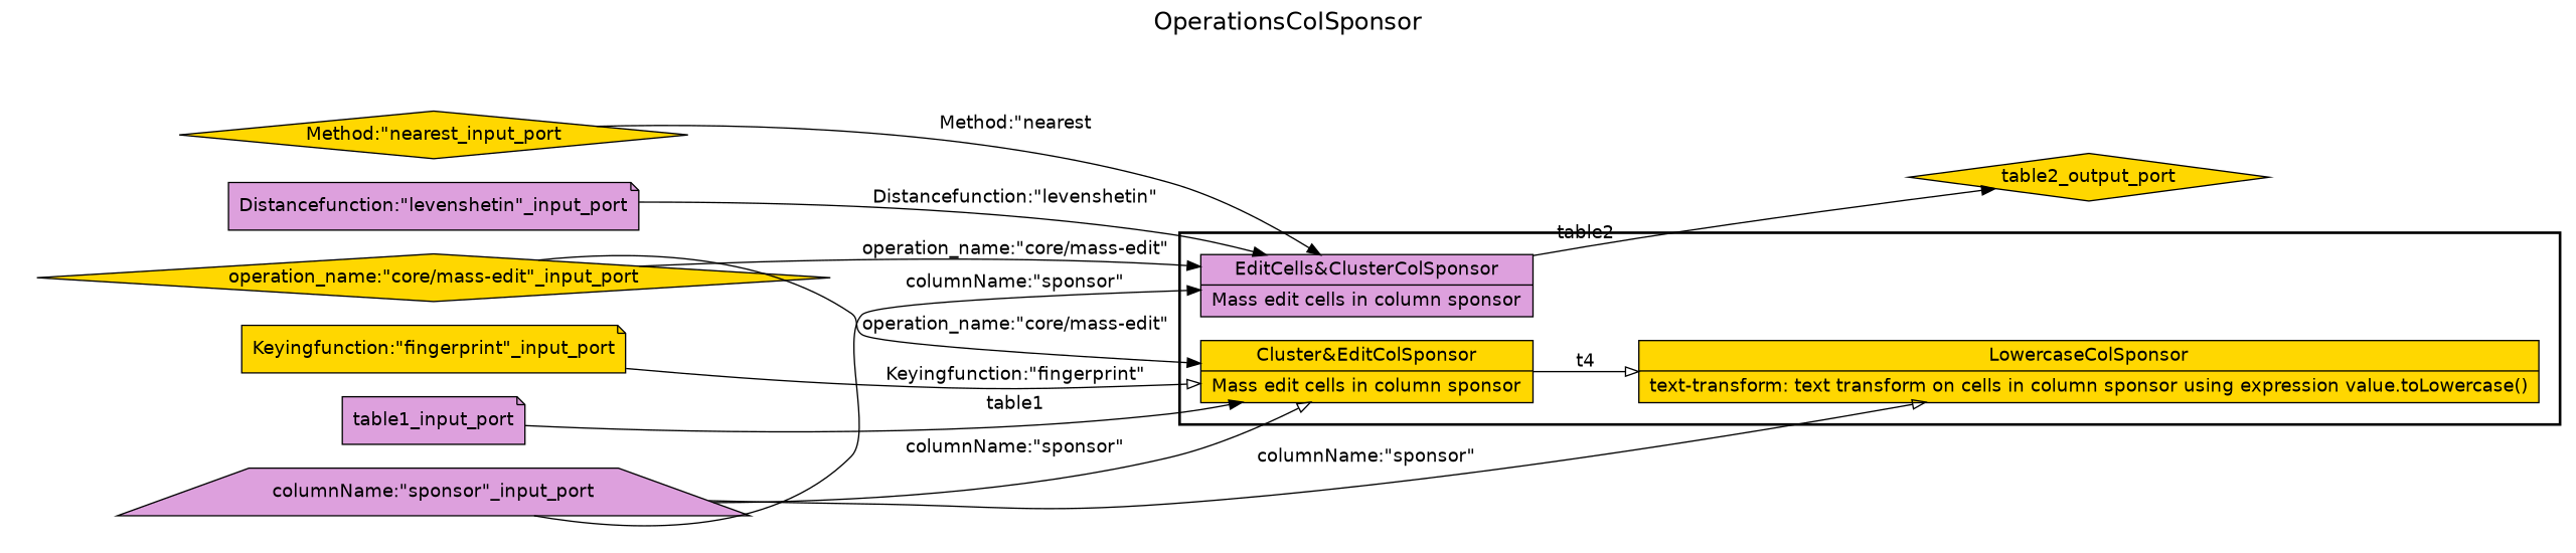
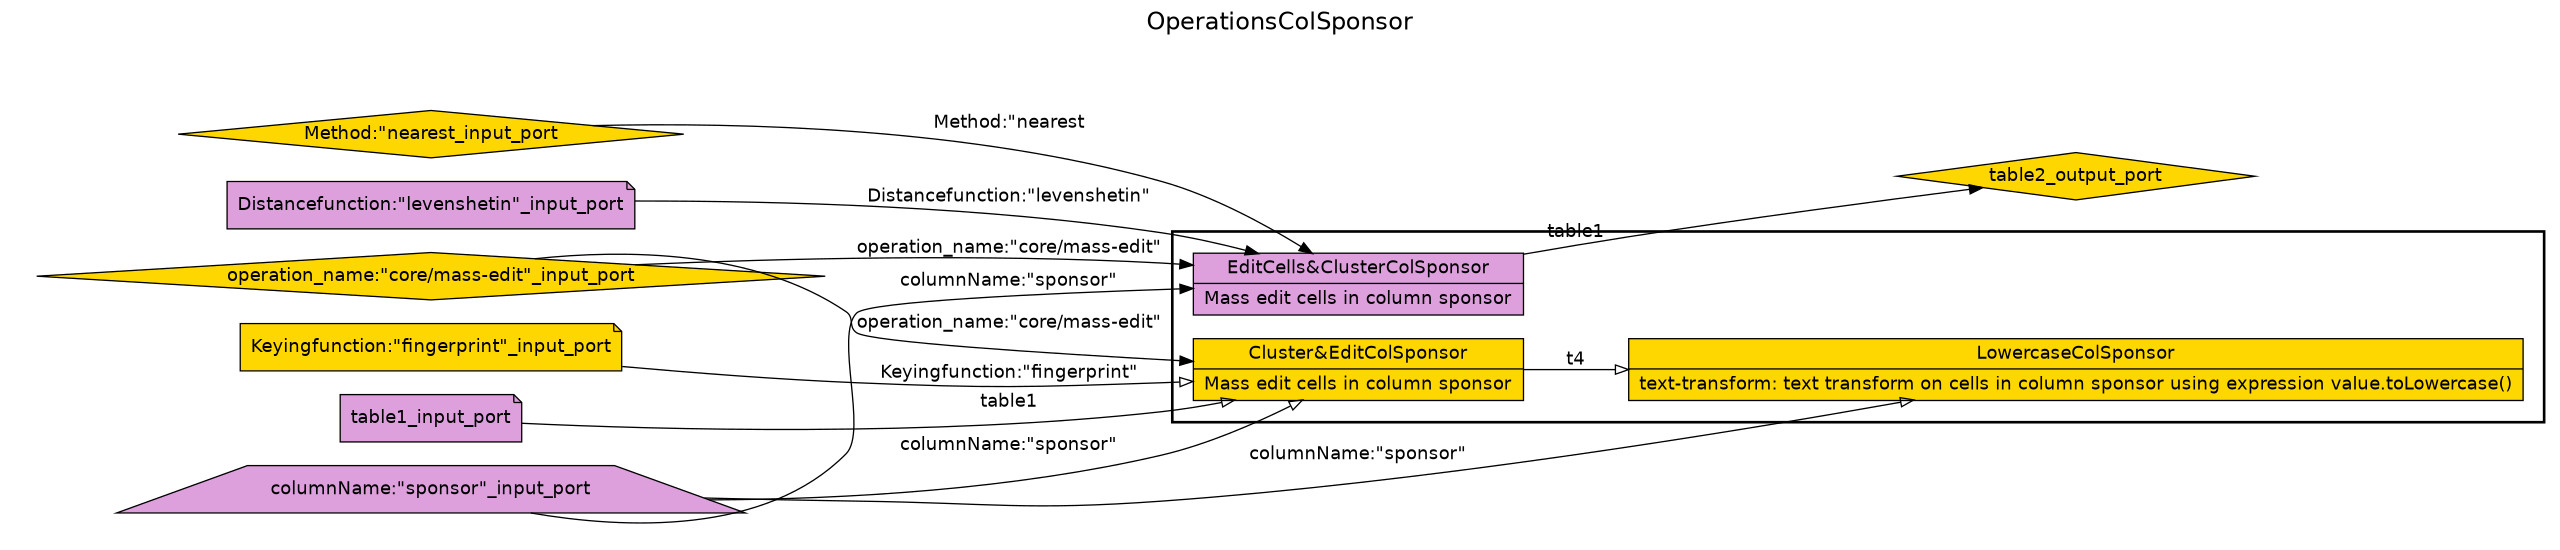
  digraph {
    fontname=Helvetica
    fontsize=18
    label=OperationsColSponsor
    labelloc=t
    rankdir=LR
    node [fillcolor=gold fontname=Helvetica peripheries=1 shape=record style=filled]
    edge [arrowhead=normal fontname=Helvetica]
    n1 [label="{{<f0> Cluster&EditColSponsor |<f1> Mass edit cells in column sponsor}}" rankdir=LR]
    n2 [label="{{<f0> LowercaseColSponsor |<f1> text-transform\: text transform on cells in column sponsor using expression value.toLowercase()}}" rankdir=LR]
    n3 [fillcolor=plum label="{{<f0> EditCells&ClusterColSponsor |<f1> Mass edit cells in column sponsor}}" rankdir=LR]
    table1_input_port [fillcolor=plum shape=note width=0.2]
    "operation_name:\"core/mass-edit\"_input_port" [shape=diamond width=0.2]
    "Method:\"nearest_input_port" [shape=diamond width=0.2]
    "Distancefunction:\"levenshetin\"_input_port" [fillcolor=plum shape=note width=0.2]
    "columnName:\"sponsor\"_input_port" [fillcolor=plum shape=trapezium width=0.2]
    "Keyingfunction:\"fingerprint\"_input_port" [shape=note width=0.2]
    table2_output_port [shape=diamond width=0.2]
    subgraph cluster_1 {
      color=black
      label=""
      penwidth=2
      subgraph cluster_2 {
        color=black
        label=""
        penwidth=0
        n1
        n2
        n3
      }
    }
    subgraph cluster_3 {
      label=""
      penwidth=0
      subgraph cluster_4 {
        label=""
        penwidth=0
        table2_output_port
      }
    }
    subgraph cluster_5 {
      label=""
      penwidth=0
      subgraph cluster_6 {
        label=""
        penwidth=0
        table1_input_port
        "operation_name:\"core/mass-edit\"_input_port"
        "Method:\"nearest_input_port"
        "Distancefunction:\"levenshetin\"_input_port"
        "columnName:\"sponsor\"_input_port"
        "Keyingfunction:\"fingerprint\"_input_port"
      }
    }
    n1 -> n2 [arrowhead=onormal label=t4]
-   n3 -> table2_output_port [label=table2]
-   table1_input_port -> n1 [label=table1]
+   n3 -> table2_output_port [label=table1]
+   table1_input_port -> n1 [arrowhead=onormal label=table1]
    "operation_name:\"core/mass-edit\"_input_port" -> n1 [label="operation_name:\"core/mass-edit\""]
    "operation_name:\"core/mass-edit\"_input_port" -> n3 [label="operation_name:\"core/mass-edit\""]
    "Method:\"nearest_input_port" -> n3 [label="Method:\"nearest"]
    "Distancefunction:\"levenshetin\"_input_port" -> n3 [label="Distancefunction:\"levenshetin\""]
    "columnName:\"sponsor\"_input_port" -> n1 [arrowhead=onormal label="columnName:\"sponsor\""]
    "columnName:\"sponsor\"_input_port" -> n2 [arrowhead=onormal label="columnName:\"sponsor\""]
    "columnName:\"sponsor\"_input_port" -> n3 [label="columnName:\"sponsor\""]
    "Keyingfunction:\"fingerprint\"_input_port" -> n1 [arrowhead=onormal label="Keyingfunction:\"fingerprint\""]
  }
